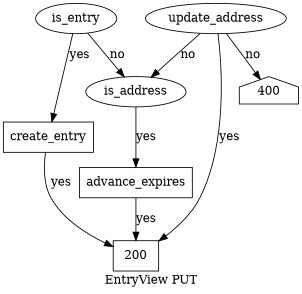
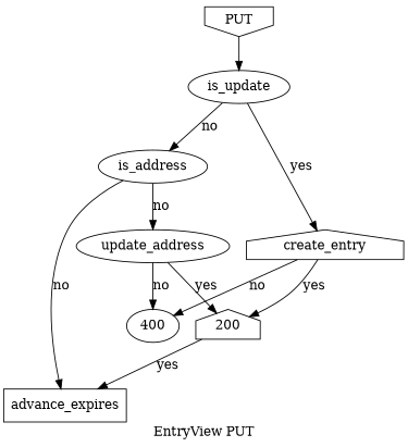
  digraph {
    label="EntryView PUT"
-   is_entry
-   create_entry [shape=box]
+   PUT [shape=invhouse]
+   is_entry [label=is_update]
+   create_entry [shape=house]
    is_address
-   200 [shape=box]
-   400 [shape=house]
+   200 [shape=house]
+   400 [shape=ellipse]
    advance_expires [shape=box]
    update_address [shape=ellipse]
+   PUT -> is_entry
    is_entry -> create_entry [label=yes]
    is_entry -> is_address [label=no]
    create_entry -> 200 [label=yes]
-   is_address -> advance_expires [label=yes]
-   update_address -> is_address [label=no]
-   advance_expires -> 200 [label=yes]
+   create_entry -> 400 [label=no]
+   is_address -> advance_expires [label=no]
+   is_address -> update_address [label=no]
+   200 -> advance_expires [label=yes]
    update_address -> 200 [label=yes]
    update_address -> 400 [label=no]
  }
